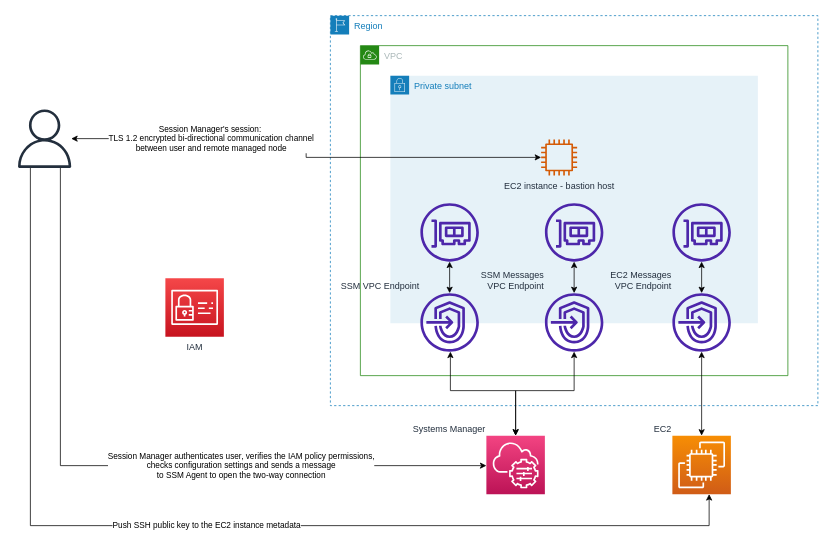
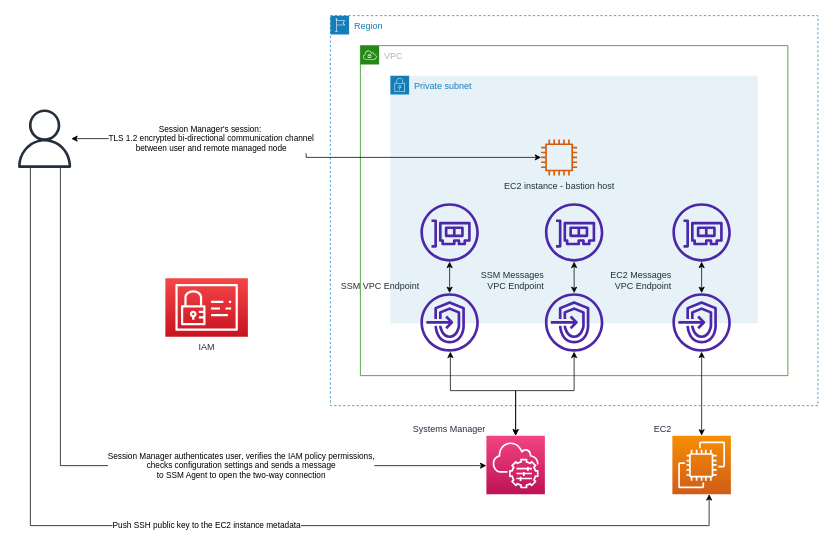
  <mxCell id="0" />
  <mxCell id="1" value="VPC" style="" parent="0" />
  <mxCell id="2" value="VPC" style="points=[[0,0],[0.25,0],[0.5,0],[0.75,0],[1,0],[1,0.25],[1,0.5],[1,0.75],[1,1],[0.75,1],[0.5,1],[0.25,1],[0,1],[0,0.75],[0,0.5],[0,0.25]];outlineConnect=0;gradientColor=none;html=1;whiteSpace=wrap;fontSize=12;fontStyle=0;container=1;pointerEvents=0;collapsible=0;recursiveResize=0;shape=mxgraph.aws4.group;grIcon=mxgraph.aws4.group_vpc;strokeColor=#248814;fillColor=none;verticalAlign=top;align=left;spacingLeft=30;fontColor=#AAB7B8;dashed=0;" parent="1" vertex="1"><mxGeometry x="480" y="60" width="570" height="440" as="geometry" /></mxCell>
  <mxCell id="3" value="Region" style="points=[[0,0],[0.25,0],[0.5,0],[0.75,0],[1,0],[1,0.25],[1,0.5],[1,0.75],[1,1],[0.75,1],[0.5,1],[0.25,1],[0,1],[0,0.75],[0,0.5],[0,0.25]];outlineConnect=0;gradientColor=none;html=1;whiteSpace=wrap;fontSize=12;fontStyle=0;container=1;pointerEvents=0;collapsible=0;recursiveResize=0;shape=mxgraph.aws4.group;grIcon=mxgraph.aws4.group_region;strokeColor=#147EBA;fillColor=none;verticalAlign=top;align=left;spacingLeft=30;fontColor=#147EBA;dashed=1;shadow=0;" parent="2" vertex="1"><mxGeometry x="-40" y="-40" width="650" height="520" as="geometry" /></mxCell>
  <mxCell id="4" value="Private subnet" style="points=[[0,0],[0.25,0],[0.5,0],[0.75,0],[1,0],[1,0.25],[1,0.5],[1,0.75],[1,1],[0.75,1],[0.5,1],[0.25,1],[0,1],[0,0.75],[0,0.5],[0,0.25]];outlineConnect=0;gradientColor=none;html=1;whiteSpace=wrap;fontSize=12;fontStyle=0;container=0;pointerEvents=0;collapsible=0;recursiveResize=0;shape=mxgraph.aws4.group;grIcon=mxgraph.aws4.group_security_group;grStroke=0;strokeColor=#147EBA;fillColor=#E6F2F8;verticalAlign=top;align=left;spacingLeft=30;fontColor=#147EBA;dashed=0;shadow=0;" parent="3" vertex="1"><mxGeometry x="80" y="80" width="490" height="330" as="geometry" /></mxCell>
  <mxCell id="5" value="SSM VPC Endpoint" style="sketch=0;outlineConnect=0;fontColor=#232F3E;gradientColor=none;fillColor=#4D27AA;strokeColor=none;dashed=0;verticalLabelPosition=top;verticalAlign=bottom;align=right;html=1;fontSize=12;fontStyle=0;aspect=fixed;pointerEvents=1;shape=mxgraph.aws4.endpoints;labelPosition=left;" parent="3" vertex="1"><mxGeometry x="120" y="370" width="78" height="78" as="geometry" /></mxCell>
  <mxCell id="6" value="SSM Messages&lt;br&gt;VPC Endpoint" style="sketch=0;outlineConnect=0;fontColor=#232F3E;gradientColor=none;fillColor=#4D27AA;strokeColor=none;dashed=0;verticalLabelPosition=top;verticalAlign=bottom;align=right;html=1;fontSize=12;fontStyle=0;aspect=fixed;pointerEvents=1;shape=mxgraph.aws4.endpoints;shadow=0;labelPosition=left;" parent="3" vertex="1"><mxGeometry x="286" y="370" width="78" height="78" as="geometry" /></mxCell>
  <mxCell id="7" value="EC2 Messages&lt;br&gt;VPC Endpoint" style="sketch=0;outlineConnect=0;fontColor=#232F3E;gradientColor=none;fillColor=#4D27AA;strokeColor=none;dashed=0;verticalLabelPosition=top;verticalAlign=bottom;align=right;html=1;fontSize=12;fontStyle=0;aspect=fixed;pointerEvents=1;shape=mxgraph.aws4.endpoints;shadow=0;labelPosition=left;" parent="3" vertex="1"><mxGeometry x="456" y="370" width="78" height="78" as="geometry" /></mxCell>
  <mxCell id="8" style="edgeStyle=orthogonalEdgeStyle;rounded=0;orthogonalLoop=1;jettySize=auto;html=1;startArrow=classic;startFill=1;" edge="1" parent="3" source="9" target="5"><mxGeometry relative="1" as="geometry" /></mxCell>
  <mxCell id="9" value="" style="sketch=0;outlineConnect=0;fontColor=#232F3E;gradientColor=none;fillColor=#4D27AA;strokeColor=none;dashed=0;verticalLabelPosition=bottom;verticalAlign=top;align=center;html=1;fontSize=12;fontStyle=0;aspect=fixed;pointerEvents=1;shape=mxgraph.aws4.elastic_network_interface;" vertex="1" parent="3"><mxGeometry x="120" y="250" width="78" height="78" as="geometry" /></mxCell>
  <mxCell id="10" style="edgeStyle=orthogonalEdgeStyle;rounded=0;orthogonalLoop=1;jettySize=auto;html=1;startArrow=classic;startFill=1;" edge="1" parent="3" source="11" target="6"><mxGeometry relative="1" as="geometry" /></mxCell>
  <mxCell id="11" value="" style="sketch=0;outlineConnect=0;fontColor=#232F3E;gradientColor=none;fillColor=#4D27AA;strokeColor=none;dashed=0;verticalLabelPosition=bottom;verticalAlign=top;align=center;html=1;fontSize=12;fontStyle=0;aspect=fixed;pointerEvents=1;shape=mxgraph.aws4.elastic_network_interface;" vertex="1" parent="3"><mxGeometry x="286" y="250" width="78" height="78" as="geometry" /></mxCell>
  <mxCell id="12" style="edgeStyle=orthogonalEdgeStyle;rounded=0;orthogonalLoop=1;jettySize=auto;html=1;startArrow=classic;startFill=1;" edge="1" parent="3" source="13" target="7"><mxGeometry relative="1" as="geometry" /></mxCell>
  <mxCell id="13" value="" style="sketch=0;outlineConnect=0;fontColor=#232F3E;gradientColor=none;fillColor=#4D27AA;strokeColor=none;dashed=0;verticalLabelPosition=bottom;verticalAlign=top;align=center;html=1;fontSize=12;fontStyle=0;aspect=fixed;pointerEvents=1;shape=mxgraph.aws4.elastic_network_interface;" vertex="1" parent="3"><mxGeometry x="456" y="250" width="78" height="78" as="geometry" /></mxCell>
  <mxCell id="14" value="EC2 instance -&amp;nbsp;bastion host" style="sketch=0;outlineConnect=0;fontColor=#232F3E;gradientColor=none;fillColor=#D45B07;strokeColor=none;dashed=0;verticalLabelPosition=bottom;verticalAlign=top;align=center;html=1;fontSize=12;fontStyle=0;aspect=fixed;pointerEvents=1;shape=mxgraph.aws4.instance2;container=0;" parent="3" vertex="1"><mxGeometry x="281" y="165" width="48" height="48" as="geometry" /></mxCell>
  <mxCell id="15" value="EC2" style="sketch=0;points=[[0,0,0],[0.25,0,0],[0.5,0,0],[0.75,0,0],[1,0,0],[0,1,0],[0.25,1,0],[0.5,1,0],[0.75,1,0],[1,1,0],[0,0.25,0],[0,0.5,0],[0,0.75,0],[1,0.25,0],[1,0.5,0],[1,0.75,0]];outlineConnect=0;fontColor=#232F3E;gradientColor=#F78E04;gradientDirection=north;fillColor=#D05C17;strokeColor=#ffffff;dashed=0;verticalLabelPosition=top;verticalAlign=bottom;align=right;html=1;fontSize=12;fontStyle=0;aspect=fixed;shape=mxgraph.aws4.resourceIcon;resIcon=mxgraph.aws4.ec2;shadow=0;labelPosition=left;" parent="1" vertex="1"><mxGeometry x="896" y="580" width="78" height="78" as="geometry" /></mxCell>
  <mxCell id="16" value="Systems Manager" style="sketch=0;points=[[0,0,0],[0.25,0,0],[0.5,0,0],[0.75,0,0],[1,0,0],[0,1,0],[0.25,1,0],[0.5,1,0],[0.75,1,0],[1,1,0],[0,0.25,0],[0,0.5,0],[0,0.75,0],[1,0.25,0],[1,0.5,0],[1,0.75,0]];points=[[0,0,0],[0.25,0,0],[0.5,0,0],[0.75,0,0],[1,0,0],[0,1,0],[0.25,1,0],[0.5,1,0],[0.75,1,0],[1,1,0],[0,0.25,0],[0,0.5,0],[0,0.75,0],[1,0.25,0],[1,0.5,0],[1,0.75,0]];outlineConnect=0;fontColor=#232F3E;gradientColor=#F34482;gradientDirection=north;fillColor=#BC1356;strokeColor=#ffffff;dashed=0;verticalLabelPosition=top;verticalAlign=bottom;align=right;html=1;fontSize=12;fontStyle=0;aspect=fixed;shape=mxgraph.aws4.resourceIcon;resIcon=mxgraph.aws4.systems_manager;shadow=0;labelPosition=left;" parent="1" vertex="1"><mxGeometry x="648" y="580" width="78" height="78" as="geometry" /></mxCell>
  <mxCell id="17" style="edgeStyle=orthogonalEdgeStyle;rounded=0;orthogonalLoop=1;jettySize=auto;html=1;startArrow=classic;startFill=1;" parent="1" source="7" target="15" edge="1"><mxGeometry relative="1" as="geometry" /></mxCell>
- <mxCell id="18" value="IAM" style="sketch=0;points=[[0,0,0],[0.25,0,0],[0.5,0,0],[0.75,0,0],[1,0,0],[0,1,0],[0.25,1,0],[0.5,1,0],[0.75,1,0],[1,1,0],[0,0.25,0],[0,0.5,0],[0,0.75,0],[1,0.25,0],[1,0.5,0],[1,0.75,0]];outlineConnect=0;fontColor=#232F3E;gradientColor=#F54749;gradientDirection=north;fillColor=#C7131F;strokeColor=#ffffff;dashed=0;verticalLabelPosition=bottom;verticalAlign=top;align=center;html=1;fontSize=12;fontStyle=0;aspect=fixed;shape=mxgraph.aws4.resourceIcon;resIcon=mxgraph.aws4.identity_and_access_management;shadow=0;" parent="1" vertex="1"><mxGeometry x="220" y="370" width="78" height="78" as="geometry" /></mxCell>
+ <mxCell id="18" value="IAM" style="sketch=0;points=[[0,0,0],[0.25,0,0],[0.5,0,0],[0.75,0,0],[1,0,0],[0,1,0],[0.25,1,0],[0.5,1,0],[0.75,1,0],[1,1,0],[0,0.25,0],[0,0.5,0],[0,0.75,0],[1,0.25,0],[1,0.5,0],[1,0.75,0]];outlineConnect=0;fontColor=#232F3E;gradientColor=#F54749;gradientDirection=north;fillColor=#C7131F;strokeColor=#ffffff;dashed=0;verticalLabelPosition=bottom;verticalAlign=top;align=center;html=1;fontSize=12;fontStyle=0;aspect=fixed;shape=mxgraph.aws4.resourceIcon;resIcon=mxgraph.aws4.identity_and_access_management;shadow=0;" parent="1" vertex="1"><mxGeometry x="220" y="370" width="110" height="78" as="geometry" /></mxCell>
  <mxCell id="19" value="Push SSH public key to the EC2 instance metadata" style="edgeStyle=orthogonalEdgeStyle;rounded=0;orthogonalLoop=1;jettySize=auto;html=1;" edge="1" parent="1" source="23" target="15"><mxGeometry relative="1" as="geometry"><Array as="points"><mxPoint x="40" y="700" /><mxPoint x="945" y="700" /></Array></mxGeometry></mxCell>
  <mxCell id="20" value="Session Manager's session:&amp;nbsp;&lt;br&gt;TLS 1.2 encrypted bi-directional communication channel&lt;br&gt;between user and remote managed node" style="edgeStyle=orthogonalEdgeStyle;rounded=0;orthogonalLoop=1;jettySize=auto;html=1;startArrow=classic;startFill=1;" edge="1" parent="1" source="23" target="14"><mxGeometry x="-0.426" relative="1" as="geometry"><mxPoint as="offset" /></mxGeometry></mxCell>
  <mxCell id="21" style="edgeStyle=orthogonalEdgeStyle;rounded=0;orthogonalLoop=1;jettySize=auto;html=1;" edge="1" parent="1" source="23" target="16"><mxGeometry relative="1" as="geometry"><Array as="points"><mxPoint x="80" y="620" /></Array></mxGeometry></mxCell>
  <mxCell id="22" value="Session Manager authenticates user, verifies the IAM policy permissions, &lt;br&gt;checks configuration settings and sends a message &lt;br&gt;to SSM Agent to open the two-way connection" style="edgeLabel;html=1;align=center;verticalAlign=middle;resizable=0;points=[];" vertex="1" connectable="0" parent="21"><mxGeometry x="0.18" y="-1" relative="1" as="geometry"><mxPoint x="68" y="-2" as="offset" /></mxGeometry></mxCell>
  <mxCell id="23" value="" style="sketch=0;outlineConnect=0;fontColor=#232F3E;gradientColor=none;fillColor=#232F3D;strokeColor=none;dashed=0;verticalLabelPosition=bottom;verticalAlign=top;align=center;html=1;fontSize=12;fontStyle=0;aspect=fixed;pointerEvents=1;shape=mxgraph.aws4.user;" vertex="1" parent="1"><mxGeometry x="20" y="145" width="78" height="78" as="geometry" /></mxCell>
  <mxCell id="24" style="edgeStyle=orthogonalEdgeStyle;rounded=0;orthogonalLoop=1;jettySize=auto;html=1;startArrow=classic;startFill=1;" edge="1" parent="1" source="5" target="16"><mxGeometry relative="1" as="geometry"><Array as="points"><mxPoint x="600" y="520" /><mxPoint x="687" y="520" /></Array></mxGeometry></mxCell>
  <mxCell id="25" style="edgeStyle=orthogonalEdgeStyle;rounded=0;orthogonalLoop=1;jettySize=auto;html=1;startArrow=classic;startFill=1;" edge="1" parent="1" source="6" target="16"><mxGeometry relative="1" as="geometry"><Array as="points"><mxPoint x="765" y="520" /><mxPoint x="687" y="520" /></Array></mxGeometry></mxCell>
